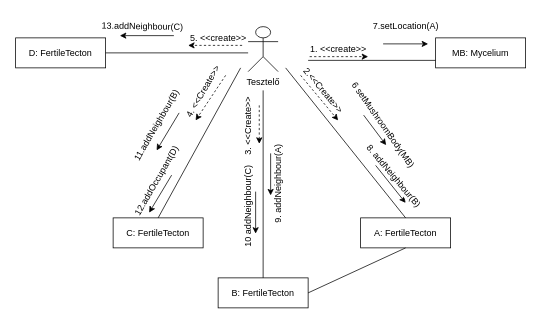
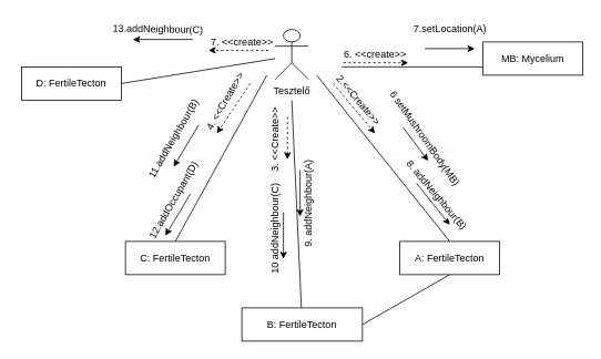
  <mxCell id="0" />
  <mxCell id="1" parent="0" />
  <mxCell id="2" value="C: FertileTecton" style="html=1;whiteSpace=wrap;" parent="1" vertex="1"><mxGeometry x="150" y="290" width="120" height="40" as="geometry" /></mxCell>
  <mxCell id="3" value="A: FertileTecton" style="html=1;whiteSpace=wrap;" parent="1" vertex="1"><mxGeometry x="480" y="290" width="120" height="40" as="geometry" /></mxCell>
  <mxCell id="4" value="MB: Mycelium" style="html=1;whiteSpace=wrap;" parent="1" vertex="1"><mxGeometry x="580" y="50" width="120" height="40" as="geometry" /></mxCell>
  <mxCell id="5" value="" style="endArrow=none;html=1;rounded=0;exitX=0.5;exitY=0;exitDx=0;exitDy=0;entryX=0.25;entryY=1;entryDx=0;entryDy=0;" parent="1" source="2" edge="1"><mxGeometry width="50" height="50" relative="1" as="geometry"><mxPoint x="290" y="140" as="sourcePoint" /><mxPoint x="320" y="90" as="targetPoint" /></mxGeometry></mxCell>
  <mxCell id="6" value="" style="endArrow=none;html=1;rounded=0;entryX=0.75;entryY=1;entryDx=0;entryDy=0;exitX=0.5;exitY=0;exitDx=0;exitDy=0;" parent="1" source="3" edge="1"><mxGeometry width="50" height="50" relative="1" as="geometry"><mxPoint x="310" y="140" as="sourcePoint" /><mxPoint x="380" y="90" as="targetPoint" /></mxGeometry></mxCell>
  <mxCell id="7" value="" style="endArrow=none;html=1;rounded=0;entryX=1;entryY=0.75;entryDx=0;entryDy=0;exitX=0;exitY=0.75;exitDx=0;exitDy=0;" parent="1" source="4" edge="1"><mxGeometry width="50" height="50" relative="1" as="geometry"><mxPoint x="350" y="140" as="sourcePoint" /><mxPoint x="410" y="80" as="targetPoint" /></mxGeometry></mxCell>
  <mxCell id="8" value="" style="endArrow=classic;html=1;rounded=0;dashed=1;" parent="1" edge="1"><mxGeometry width="50" height="50" relative="1" as="geometry"><mxPoint x="300" y="100" as="sourcePoint" /><mxPoint x="260" y="160" as="targetPoint" /></mxGeometry></mxCell>
  <mxCell id="9" value="4. &amp;lt;&amp;lt;Create&amp;gt;&amp;gt;" style="text;html=1;align=center;verticalAlign=middle;resizable=0;points=[];autosize=1;strokeColor=none;fillColor=none;fontSize=12;rotation=-60;" parent="1" vertex="1"><mxGeometry x="220" y="107" width="100" height="30" as="geometry" /></mxCell>
  <mxCell id="10" value="" style="endArrow=classic;html=1;rounded=0;dashed=1;" parent="1" edge="1"><mxGeometry width="50" height="50" relative="1" as="geometry"><mxPoint x="400" y="100" as="sourcePoint" /><mxPoint x="450" y="160" as="targetPoint" /></mxGeometry></mxCell>
  <mxCell id="11" value="2.&amp;lt;&amp;lt;Create&amp;gt;&amp;gt;" style="text;html=1;align=center;verticalAlign=middle;resizable=0;points=[];autosize=1;strokeColor=none;fillColor=none;fontSize=12;rotation=50;" parent="1" vertex="1"><mxGeometry x="380" y="105" width="100" height="30" as="geometry" /></mxCell>
  <mxCell id="12" value="" style="endArrow=classic;html=1;rounded=0;dashed=1;" parent="1" edge="1"><mxGeometry width="50" height="50" relative="1" as="geometry"><mxPoint x="412" y="75" as="sourcePoint" /><mxPoint x="490" y="75" as="targetPoint" /></mxGeometry></mxCell>
- <mxCell id="13" value="1. &amp;lt;&amp;lt;create&amp;gt;&amp;gt;" style="text;html=1;align=center;verticalAlign=middle;resizable=0;points=[];autosize=1;strokeColor=none;fillColor=none;" parent="1" vertex="1"><mxGeometry x="400" y="50" width="100" height="30" as="geometry" /></mxCell>
+ <mxCell id="13" value="6. &amp;lt;&amp;lt;create&amp;gt;&amp;gt;" style="text;html=1;align=center;verticalAlign=middle;resizable=0;points=[];autosize=1;strokeColor=none;fillColor=none;" parent="1" vertex="1"><mxGeometry x="400" y="50" width="100" height="30" as="geometry" /></mxCell>
  <mxCell id="14" value="" style="endArrow=classic;html=1;rounded=0;" parent="1" edge="1"><mxGeometry width="50" height="50" relative="1" as="geometry"><mxPoint x="500" y="220" as="sourcePoint" /><mxPoint x="540" y="270" as="targetPoint" /></mxGeometry></mxCell>
  <mxCell id="15" value="&lt;span&gt;8. addNeighbour(B)&lt;/span&gt;" style="text;html=1;align=center;verticalAlign=middle;resizable=0;points=[];autosize=1;strokeColor=none;fillColor=none;fontSize=12;rotation=50;labelBackgroundColor=default;" parent="1" vertex="1"><mxGeometry x="459" y="219" width="130" height="30" as="geometry" /></mxCell>
  <mxCell id="16" value="" style="endArrow=classic;html=1;rounded=0;" parent="1" edge="1"><mxGeometry width="50" height="50" relative="1" as="geometry"><mxPoint x="228" y="233" as="sourcePoint" /><mxPoint x="198" y="283" as="targetPoint" /></mxGeometry></mxCell>
  <mxCell id="17" value="&lt;span style=&quot;background-color: light-dark(#ffffff, var(--ge-dark-color, #121212));&quot;&gt;12.addOccupant(D)&lt;/span&gt;" style="text;html=1;align=center;verticalAlign=middle;resizable=0;points=[];autosize=1;strokeColor=none;fillColor=none;fontSize=12;rotation=-60;" parent="1" vertex="1"><mxGeometry x="143" y="226" width="130" height="30" as="geometry" /></mxCell>
  <mxCell id="18" value="" style="endArrow=classic;html=1;rounded=0;" parent="1" edge="1"><mxGeometry width="50" height="50" relative="1" as="geometry"><mxPoint x="510" y="58" as="sourcePoint" /><mxPoint x="570" y="58" as="targetPoint" /></mxGeometry></mxCell>
  <mxCell id="19" value="7.setLocation(A)" style="text;html=1;align=center;verticalAlign=middle;resizable=0;points=[];autosize=1;strokeColor=none;fillColor=none;" parent="1" vertex="1"><mxGeometry x="485" y="20" width="110" height="30" as="geometry" /></mxCell>
  <mxCell id="20" value="Tesztelő" style="shape=umlActor;verticalLabelPosition=bottom;verticalAlign=top;html=1;" parent="1" vertex="1"><mxGeometry x="330" y="35" width="40" height="60" as="geometry" /></mxCell>
- <mxCell id="21" value="B: FertileTecton" style="html=1;whiteSpace=wrap;" parent="1" vertex="1"><mxGeometry x="290" y="370" width="120" height="40" as="geometry" /></mxCell>
+ <mxCell id="21" value="B: FertileTecton" style="html=1;whiteSpace=wrap;" parent="1" vertex="1"><mxGeometry x="290" y="370" width="145" height="40" as="geometry" /></mxCell>
  <mxCell id="22" value="" style="endArrow=none;html=1;rounded=0;" parent="1" source="21" edge="1"><mxGeometry width="50" height="50" relative="1" as="geometry"><mxPoint x="300" y="170" as="sourcePoint" /><mxPoint x="350" y="120" as="targetPoint" /></mxGeometry></mxCell>
  <mxCell id="23" value="" style="endArrow=none;html=1;rounded=0;exitX=1;exitY=0.5;exitDx=0;exitDy=0;" parent="1" source="21" edge="1"><mxGeometry width="50" height="50" relative="1" as="geometry"><mxPoint x="490" y="380" as="sourcePoint" /><mxPoint x="540" y="330" as="targetPoint" /></mxGeometry></mxCell>
  <mxCell id="24" value="&lt;span style=&quot;background-color: transparent; color: light-dark(rgb(0, 0, 0), rgb(255, 255, 255));&quot;&gt;3. &amp;lt;&amp;lt;Create&amp;gt;&amp;gt;&lt;/span&gt;" style="text;html=1;align=center;verticalAlign=middle;resizable=0;points=[];autosize=1;strokeColor=none;fillColor=none;rotation=-90;fontSize=12;" parent="1" vertex="1"><mxGeometry x="280" y="153" width="100" height="30" as="geometry" /></mxCell>
  <mxCell id="25" value="" style="endArrow=classic;html=1;rounded=0;entryX=0.268;entryY=0.995;entryDx=0;entryDy=0;entryPerimeter=0;dashed=1;exitX=0.78;exitY=0.995;exitDx=0;exitDy=0;exitPerimeter=0;" parent="1" target="24" edge="1" source="24"><mxGeometry width="50" height="50" relative="1" as="geometry"><mxPoint x="340" y="145" as="sourcePoint" /><mxPoint x="390" y="95" as="targetPoint" /></mxGeometry></mxCell>
  <mxCell id="26" value="&lt;span style=&quot;background-color: transparent; color: light-dark(rgb(0, 0, 0), rgb(255, 255, 255));&quot;&gt;9. addNeighbour(A)&lt;/span&gt;" style="text;html=1;align=center;verticalAlign=middle;resizable=0;points=[];autosize=1;strokeColor=none;fillColor=none;rotation=-90;fontSize=12;" parent="1" vertex="1"><mxGeometry x="305" y="230" width="130" height="30" as="geometry" /></mxCell>
  <mxCell id="27" value="10 addNeighbour(C)" style="text;html=1;align=center;verticalAlign=middle;resizable=0;points=[];autosize=1;strokeColor=none;fillColor=none;rotation=-90;fontSize=12;" parent="1" vertex="1"><mxGeometry x="265" y="260" width="130" height="30" as="geometry" /></mxCell>
  <mxCell id="28" value="" style="endArrow=classic;html=1;rounded=0;entryX=0.268;entryY=0.995;entryDx=0;entryDy=0;entryPerimeter=0;" parent="1" edge="1"><mxGeometry width="50" height="50" relative="1" as="geometry"><mxPoint x="340" y="255" as="sourcePoint" /><mxPoint x="340" y="311" as="targetPoint" /></mxGeometry></mxCell>
  <mxCell id="29" value="" style="endArrow=classic;html=1;rounded=0;entryX=0.268;entryY=0.995;entryDx=0;entryDy=0;entryPerimeter=0;" parent="1" edge="1"><mxGeometry width="50" height="50" relative="1" as="geometry"><mxPoint x="360" y="204" as="sourcePoint" /><mxPoint x="360" y="260" as="targetPoint" /></mxGeometry></mxCell>
  <mxCell id="30" value="" style="endArrow=classic;html=1;rounded=0;" parent="1" edge="1"><mxGeometry width="50" height="50" relative="1" as="geometry"><mxPoint x="238" y="150" as="sourcePoint" /><mxPoint x="208" y="200" as="targetPoint" /></mxGeometry></mxCell>
  <mxCell id="31" value="&lt;span style=&quot;background-color: light-dark(#ffffff, var(--ge-dark-color, #121212));&quot;&gt;11&lt;/span&gt;&lt;span style=&quot;background-color: light-dark(#ffffff, var(--ge-dark-color, #121212)); color: light-dark(rgb(0, 0, 0), rgb(255, 255, 255));&quot;&gt;.addNeighbour(B)&lt;/span&gt;" style="text;html=1;align=center;verticalAlign=middle;resizable=0;points=[];autosize=1;strokeColor=none;fillColor=none;fontSize=12;rotation=-60;" parent="1" vertex="1"><mxGeometry x="143" y="152" width="130" height="30" as="geometry" /></mxCell>
  <mxCell id="32" value="" style="endArrow=classic;html=1;rounded=0;" parent="1" edge="1"><mxGeometry width="50" height="50" relative="1" as="geometry"><mxPoint x="484" y="153" as="sourcePoint" /><mxPoint x="514" y="193" as="targetPoint" /></mxGeometry></mxCell>
  <mxCell id="33" value="&lt;span&gt;6 setMushroomBody(MB)&lt;/span&gt;" style="text;html=1;align=center;verticalAlign=middle;resizable=0;points=[];autosize=1;strokeColor=none;fillColor=none;fontSize=12;rotation=55;labelBackgroundColor=default;" parent="1" vertex="1"><mxGeometry x="430" y="151" width="160" height="30" as="geometry" /></mxCell>
- <mxCell id="34" value="D: FertileTecton" style="html=1;whiteSpace=wrap;" parent="1" vertex="1"><mxGeometry x="20" y="50" width="120" height="40" as="geometry" /></mxCell>
+ <mxCell id="34" value="D: FertileTecton" style="html=1;whiteSpace=wrap;" parent="1" vertex="1"><mxGeometry x="25" y="80" width="120" height="40" as="geometry" /></mxCell>
  <mxCell id="35" value="" style="endArrow=none;html=1;rounded=0;exitX=1;exitY=0.5;exitDx=0;exitDy=0;" parent="1" source="34" edge="1"><mxGeometry width="50" height="50" relative="1" as="geometry"><mxPoint x="280" y="120" as="sourcePoint" /><mxPoint x="330" y="70" as="targetPoint" /></mxGeometry></mxCell>
- <mxCell id="36" value="5. &amp;lt;&amp;lt;create&amp;gt;&amp;gt;" style="text;html=1;align=center;verticalAlign=middle;resizable=0;points=[];autosize=1;strokeColor=none;fillColor=none;" parent="1" vertex="1"><mxGeometry x="240" y="35" width="100" height="30" as="geometry" /></mxCell>
+ <mxCell id="36" value="7. &amp;lt;&amp;lt;create&amp;gt;&amp;gt;" style="text;html=1;align=center;verticalAlign=middle;resizable=0;points=[];autosize=1;strokeColor=none;fillColor=none;" parent="1" vertex="1"><mxGeometry x="240" y="35" width="100" height="30" as="geometry" /></mxCell>
  <mxCell id="37" value="" style="endArrow=classic;html=1;rounded=0;dashed=1;" parent="1" edge="1"><mxGeometry width="50" height="50" relative="1" as="geometry"><mxPoint x="322" y="60" as="sourcePoint" /><mxPoint x="250" y="60" as="targetPoint" /></mxGeometry></mxCell>
  <mxCell id="38" value="&lt;span style=&quot;background-color: light-dark(#ffffff, var(--ge-dark-color, #121212));&quot;&gt;13&lt;/span&gt;&lt;span style=&quot;background-color: light-dark(#ffffff, var(--ge-dark-color, #121212)); color: light-dark(rgb(0, 0, 0), rgb(255, 255, 255));&quot;&gt;.addNeighbour(C)&lt;/span&gt;" style="text;html=1;align=center;verticalAlign=middle;resizable=0;points=[];autosize=1;strokeColor=none;fillColor=none;fontSize=12;rotation=1;" parent="1" vertex="1"><mxGeometry x="124" y="20" width="130" height="30" as="geometry" /></mxCell>
  <mxCell id="39" value="" style="endArrow=classic;html=1;rounded=0;" parent="1" edge="1"><mxGeometry width="50" height="50" relative="1" as="geometry"><mxPoint x="231" y="47" as="sourcePoint" /><mxPoint x="159" y="47" as="targetPoint" /></mxGeometry></mxCell>
